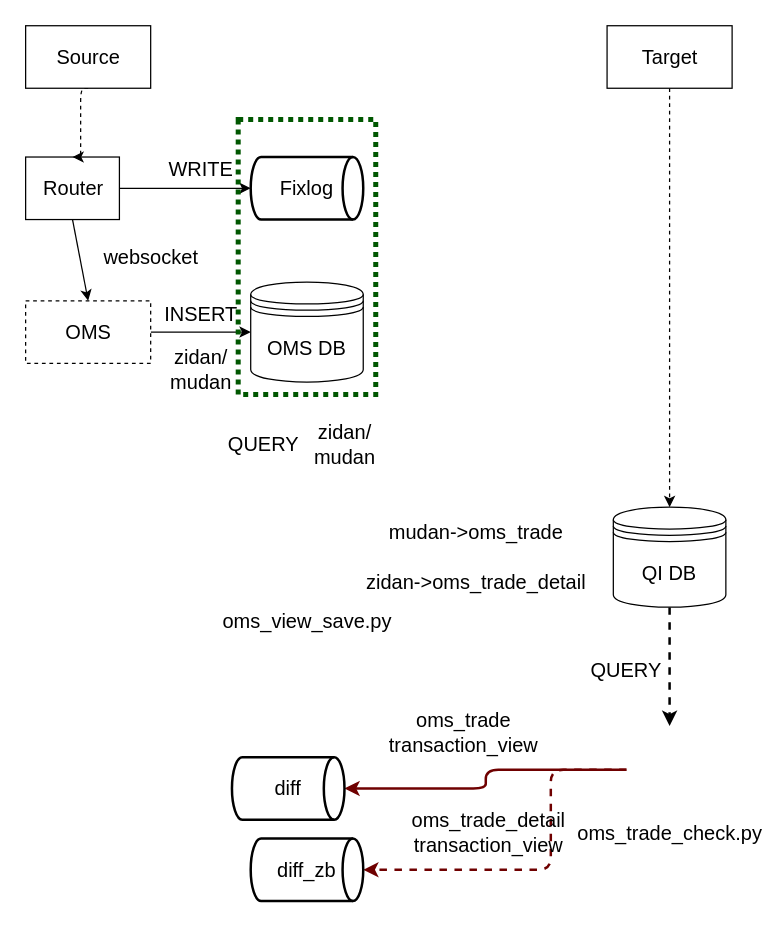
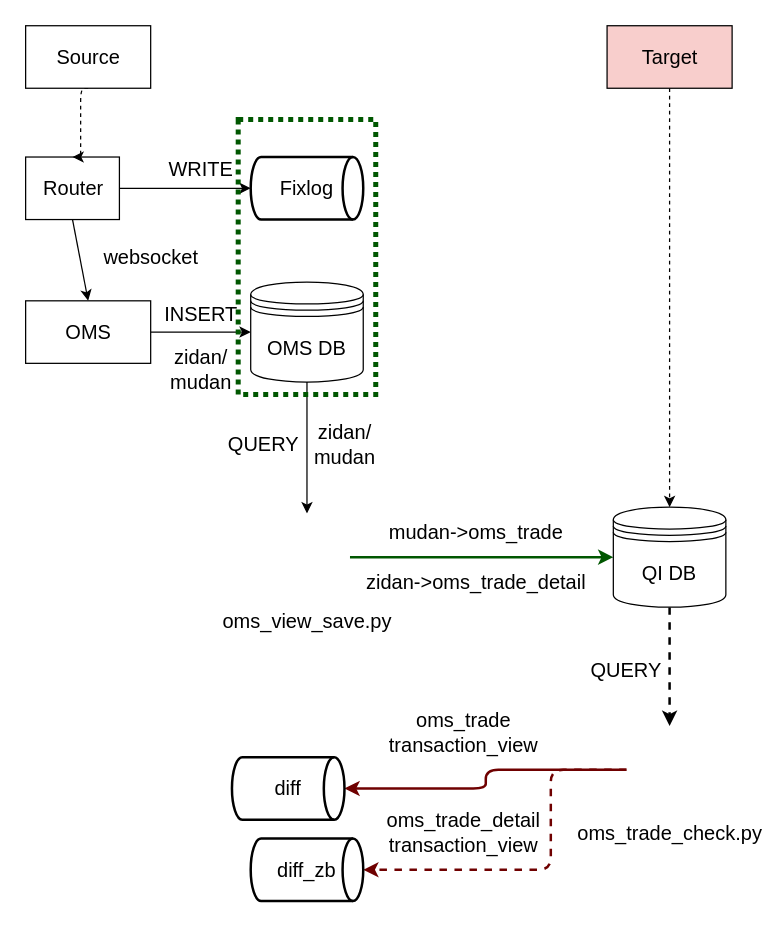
  <mxCell id="0" />
  <mxCell id="1" parent="0" />
  <mxCell id="2" value="&lt;font style=&quot;font-size: 16px;&quot;&gt;Fixlog&lt;/font&gt;" style="strokeWidth=2;html=1;shape=mxgraph.flowchart.direct_data;whiteSpace=wrap;" vertex="1" parent="1"><mxGeometry x="200" y="125" width="90" height="50" as="geometry" /></mxCell>
  <mxCell id="3" style="edgeStyle=none;html=1;exitX=1;exitY=0.5;exitDx=0;exitDy=0;entryX=0;entryY=0.5;entryDx=0;entryDy=0;entryPerimeter=0;fontSize=16;" edge="1" parent="1" source="5" target="2"><mxGeometry relative="1" as="geometry" /></mxCell>
  <mxCell id="4" style="edgeStyle=none;html=1;exitX=0.5;exitY=1;exitDx=0;exitDy=0;entryX=0.5;entryY=0;entryDx=0;entryDy=0;fontSize=16;" edge="1" parent="1" source="5" target="7"><mxGeometry relative="1" as="geometry" /></mxCell>
  <mxCell id="5" value="Router" style="html=1;dashed=0;whitespace=wrap;fontSize=16;" vertex="1" parent="1"><mxGeometry x="20" y="125" width="75" height="50" as="geometry" /></mxCell>
  <mxCell id="6" style="edgeStyle=none;html=1;exitX=1;exitY=0.5;exitDx=0;exitDy=0;entryX=0;entryY=0.5;entryDx=0;entryDy=0;entryPerimeter=0;fontSize=16;" edge="1" parent="1" source="7"><mxGeometry relative="1" as="geometry"><mxPoint x="200" y="265" as="targetPoint" /></mxGeometry></mxCell>
- <mxCell id="7" value="OMS" style="html=1;dashed=1;whitespace=wrap;fontSize=16;" vertex="1" parent="1"><mxGeometry x="20" y="240" width="100" height="50" as="geometry" /></mxCell>
+ <mxCell id="7" value="OMS" style="html=1;dashed=0;whitespace=wrap;fontSize=16;" vertex="1" parent="1"><mxGeometry x="20" y="240" width="100" height="50" as="geometry" /></mxCell>
  <mxCell id="8" value="WRITE" style="text;html=1;align=center;verticalAlign=middle;resizable=0;points=[];autosize=1;strokeColor=none;fillColor=none;fontSize=16;" vertex="1" parent="1"><mxGeometry x="120" y="120" width="80" height="30" as="geometry" /></mxCell>
  <mxCell id="9" value="websocket" style="text;html=1;align=center;verticalAlign=middle;resizable=0;points=[];autosize=1;strokeColor=none;fillColor=none;fontSize=16;" vertex="1" parent="1"><mxGeometry x="70" y="190" width="100" height="30" as="geometry" /></mxCell>
  <mxCell id="10" value="INSERT" style="text;html=1;align=center;verticalAlign=middle;resizable=0;points=[];autosize=1;strokeColor=none;fillColor=none;fontSize=16;" vertex="1" parent="1"><mxGeometry x="120" y="236" width="80" height="30" as="geometry" /></mxCell>
+ <mxCell id="11" style="edgeStyle=none;html=1;exitX=0.5;exitY=1;exitDx=0;exitDy=0;entryX=0.5;entryY=0;entryDx=0;entryDy=0;entryPerimeter=0;fontSize=16;" edge="1" parent="1" source="12" target="15"><mxGeometry relative="1" as="geometry" /></mxCell>
  <mxCell id="12" value="OMS DB" style="shape=datastore;whiteSpace=wrap;html=1;fontSize=16;" vertex="1" parent="1"><mxGeometry x="200" y="225" width="90" height="80" as="geometry" /></mxCell>
  <mxCell id="13" value="zidan/&lt;br&gt;mudan" style="text;html=1;align=center;verticalAlign=middle;resizable=0;points=[];autosize=1;strokeColor=none;fillColor=none;fontSize=16;" vertex="1" parent="1"><mxGeometry x="125" y="270" width="70" height="50" as="geometry" /></mxCell>
+ <mxCell id="14" style="edgeStyle=elbowEdgeStyle;html=1;exitX=1;exitY=0.5;exitDx=0;exitDy=0;exitPerimeter=0;entryX=0;entryY=0.5;entryDx=0;entryDy=0;fontSize=16;startArrow=none;startFill=0;strokeWidth=2;fillColor=#008a00;strokeColor=#005700;" edge="1" parent="1" source="15" target="19"><mxGeometry relative="1" as="geometry" /></mxCell>
  <mxCell id="15" value="oms_view_save.py" style="sketch=0;aspect=fixed;pointerEvents=1;shadow=0;dashed=0;html=1;strokeColor=none;labelPosition=center;verticalLabelPosition=bottom;verticalAlign=top;align=center;fillColor=#FFFFFF;shape=mxgraph.mscae.enterprise.code_file;fontSize=16;" vertex="1" parent="1"><mxGeometry x="210.7" y="410" width="68.6" height="70" as="geometry" /></mxCell>
  <mxCell id="16" value="QUERY" style="text;html=1;align=center;verticalAlign=middle;resizable=0;points=[];autosize=1;strokeColor=none;fillColor=none;fontSize=16;" vertex="1" parent="1"><mxGeometry x="170" y="340" width="80" height="30" as="geometry" /></mxCell>
  <mxCell id="17" value="zidan/&lt;br&gt;mudan" style="text;html=1;align=center;verticalAlign=middle;resizable=0;points=[];autosize=1;strokeColor=none;fillColor=none;fontSize=16;" vertex="1" parent="1"><mxGeometry x="240" y="330" width="70" height="50" as="geometry" /></mxCell>
  <mxCell id="18" style="edgeStyle=elbowEdgeStyle;html=1;exitX=0.5;exitY=1;exitDx=0;exitDy=0;entryX=0.5;entryY=0;entryDx=0;entryDy=0;entryPerimeter=0;fontSize=16;startArrow=none;startFill=0;strokeWidth=2;dashed=1;" edge="1" parent="1" source="19" target="28"><mxGeometry relative="1" as="geometry" /></mxCell>
  <mxCell id="19" value="QI DB" style="shape=datastore;whiteSpace=wrap;html=1;fontSize=16;" vertex="1" parent="1"><mxGeometry x="490" y="405" width="90" height="80" as="geometry" /></mxCell>
  <mxCell id="20" value="mudan-&amp;gt;oms_trade" style="text;html=1;align=center;verticalAlign=middle;resizable=0;points=[];autosize=1;strokeColor=none;fillColor=none;fontSize=16;" vertex="1" parent="1"><mxGeometry x="300" y="410" width="160" height="30" as="geometry" /></mxCell>
  <mxCell id="21" value="zidan-&amp;gt;oms_trade_detail" style="text;html=1;align=center;verticalAlign=middle;resizable=0;points=[];autosize=1;strokeColor=none;fillColor=none;fontSize=16;" vertex="1" parent="1"><mxGeometry x="280" y="450" width="200" height="30" as="geometry" /></mxCell>
  <mxCell id="22" style="edgeStyle=elbowEdgeStyle;html=1;exitX=0.5;exitY=1;exitDx=0;exitDy=0;entryX=0.5;entryY=0;entryDx=0;entryDy=0;fontSize=16;startArrow=none;startFill=0;dashed=1;" edge="1" parent="1" source="23" target="5"><mxGeometry relative="1" as="geometry" /></mxCell>
  <mxCell id="23" value="Source" style="html=1;dashed=0;whitespace=wrap;fontSize=16;" vertex="1" parent="1"><mxGeometry x="20" y="20" width="100" height="50" as="geometry" /></mxCell>
  <mxCell id="24" style="edgeStyle=elbowEdgeStyle;html=1;exitX=0.5;exitY=1;exitDx=0;exitDy=0;entryX=0.5;entryY=0;entryDx=0;entryDy=0;dashed=1;fontSize=16;startArrow=none;startFill=0;" edge="1" parent="1" source="25" target="19"><mxGeometry relative="1" as="geometry" /></mxCell>
- <mxCell id="25" value="Target" style="html=1;dashed=0;whitespace=wrap;fontSize=16;" vertex="1" parent="1"><mxGeometry x="485" y="20" width="100" height="50" as="geometry" /></mxCell>
+ <mxCell id="25" value="Target" style="html=1;dashed=0;whitespace=wrap;fontSize=16;fillColor=#f8cecc;" vertex="1" parent="1"><mxGeometry x="485" y="20" width="100" height="50" as="geometry" /></mxCell>
  <mxCell id="26" style="edgeStyle=elbowEdgeStyle;html=1;exitX=0;exitY=0.5;exitDx=0;exitDy=0;exitPerimeter=0;entryX=1;entryY=0.5;entryDx=0;entryDy=0;entryPerimeter=0;fontSize=16;startArrow=none;startFill=0;fillColor=#a20025;strokeColor=#6F0000;strokeWidth=2;" edge="1" parent="1" source="28" target="31"><mxGeometry relative="1" as="geometry" /></mxCell>
  <mxCell id="27" style="edgeStyle=elbowEdgeStyle;html=1;exitX=0;exitY=0.5;exitDx=0;exitDy=0;exitPerimeter=0;entryX=1;entryY=0.5;entryDx=0;entryDy=0;entryPerimeter=0;fontSize=16;startArrow=none;startFill=0;fillColor=#a20025;strokeColor=#6F0000;strokeWidth=2;dashed=1;" edge="1" parent="1" source="28" target="32"><mxGeometry relative="1" as="geometry"><Array as="points"><mxPoint x="440" y="660" /></Array></mxGeometry></mxCell>
  <mxCell id="28" value="oms_trade_check.py" style="sketch=0;aspect=fixed;pointerEvents=1;shadow=0;dashed=0;html=1;strokeColor=none;labelPosition=center;verticalLabelPosition=bottom;verticalAlign=top;align=center;fillColor=#FFFFFF;shape=mxgraph.mscae.enterprise.code_file;fontSize=16;" vertex="1" parent="1"><mxGeometry x="500.7" y="580" width="68.6" height="70" as="geometry" /></mxCell>
  <mxCell id="29" value="QUERY" style="text;html=1;align=center;verticalAlign=middle;resizable=0;points=[];autosize=1;strokeColor=none;fillColor=none;fontSize=16;" vertex="1" parent="1"><mxGeometry x="460" y="520" width="80" height="30" as="geometry" /></mxCell>
  <mxCell id="30" value="oms_trade&lt;br&gt;transaction_view" style="text;html=1;align=center;verticalAlign=middle;resizable=0;points=[];autosize=1;strokeColor=none;fillColor=none;fontSize=16;" vertex="1" parent="1"><mxGeometry x="300" y="560" width="140" height="50" as="geometry" /></mxCell>
  <mxCell id="31" value="&lt;font style=&quot;font-size: 16px;&quot;&gt;diff&lt;/font&gt;" style="strokeWidth=2;html=1;shape=mxgraph.flowchart.direct_data;whiteSpace=wrap;" vertex="1" parent="1"><mxGeometry x="185" y="605" width="90" height="50" as="geometry" /></mxCell>
  <mxCell id="32" value="&lt;font style=&quot;font-size: 16px;&quot;&gt;diff_zb&lt;/font&gt;" style="strokeWidth=2;html=1;shape=mxgraph.flowchart.direct_data;whiteSpace=wrap;" vertex="1" parent="1"><mxGeometry x="200" y="670" width="90" height="50" as="geometry" /></mxCell>
- <mxCell id="33" value="oms_trade_detail&lt;br&gt;transaction_view" style="text;html=1;align=center;verticalAlign=middle;resizable=0;points=[];autosize=1;strokeColor=none;fillColor=none;fontSize=16;" vertex="1" parent="1"><mxGeometry x="315" y="640" width="150" height="50" as="geometry" /></mxCell>
+ <mxCell id="33" value="oms_trade_detail&lt;br&gt;transaction_view" style="text;html=1;align=center;verticalAlign=middle;resizable=0;points=[];autosize=1;strokeColor=none;fillColor=none;fontSize=16;" vertex="1" parent="1"><mxGeometry x="295" y="640" width="150" height="50" as="geometry" /></mxCell>
  <mxCell id="34" value="" style="rounded=0;whiteSpace=wrap;html=1;fontSize=16;fillColor=none;dashed=1;fontColor=#ffffff;strokeColor=#005700;strokeWidth=4;dashPattern=1 1;" vertex="1" parent="1"><mxGeometry x="190" y="95" width="110" height="220" as="geometry" /></mxCell>
